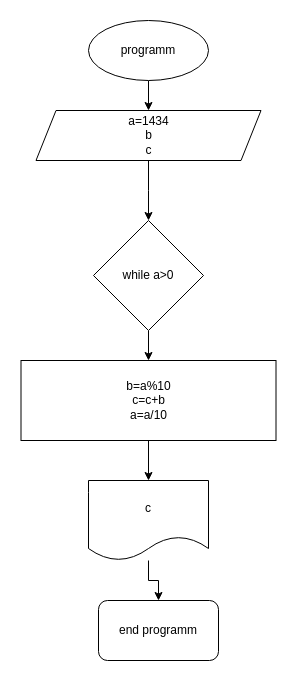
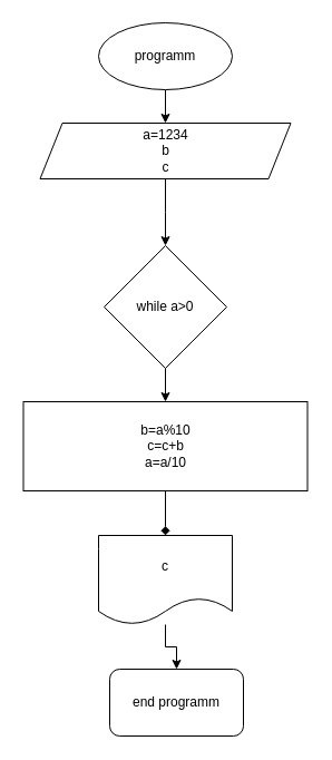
  <mxCell id="0" />
  <mxCell id="1" parent="0" />
  <mxCell id="2" value="" style="edgeStyle=orthogonalEdgeStyle;rounded=0;orthogonalLoop=1;jettySize=auto;html=1;" edge="1" parent="1" source="3" target="5"><mxGeometry relative="1" as="geometry" /></mxCell>
  <mxCell id="3" value="programm" style="ellipse;whiteSpace=wrap;html=1;" vertex="1" parent="1"><mxGeometry x="88" y="20" width="120" height="60" as="geometry" /></mxCell>
  <mxCell id="4" value="" style="edgeStyle=orthogonalEdgeStyle;rounded=0;orthogonalLoop=1;jettySize=auto;html=1;" edge="1" parent="1" source="5"><mxGeometry relative="1" as="geometry"><mxPoint x="148" y="220" as="targetPoint" /></mxGeometry></mxCell>
- <mxCell id="5" value="a=1434&lt;br&gt;b&lt;br&gt;c" style="shape=parallelogram;perimeter=parallelogramPerimeter;whiteSpace=wrap;html=1;fixedSize=1;" vertex="1" parent="1"><mxGeometry x="35.5" y="110" width="225" height="50" as="geometry" /></mxCell>
+ <mxCell id="5" value="a=1234&lt;br&gt;b&lt;br&gt;c" style="shape=parallelogram;perimeter=parallelogramPerimeter;whiteSpace=wrap;html=1;fixedSize=1;" vertex="1" parent="1"><mxGeometry x="35.5" y="110" width="225" height="50" as="geometry" /></mxCell>
  <mxCell id="6" value="" style="edgeStyle=orthogonalEdgeStyle;rounded=0;orthogonalLoop=1;jettySize=auto;html=1;" edge="1" parent="1" source="7" target="9"><mxGeometry relative="1" as="geometry" /></mxCell>
  <mxCell id="7" value="while a&amp;gt;0" style="rhombus;whiteSpace=wrap;html=1;" vertex="1" parent="1"><mxGeometry x="93" y="220" width="110" height="110" as="geometry" /></mxCell>
- <mxCell id="8" value="" style="edgeStyle=orthogonalEdgeStyle;rounded=0;orthogonalLoop=1;jettySize=auto;html=1;" edge="1" parent="1" source="9" target="12"><mxGeometry relative="1" as="geometry" /></mxCell>
+ <mxCell id="8" value="" style="edgeStyle=orthogonalEdgeStyle;rounded=0;orthogonalLoop=1;jettySize=auto;html=1;endArrow=diamond;" edge="1" parent="1" source="9" target="12"><mxGeometry relative="1" as="geometry" /></mxCell>
  <mxCell id="9" value="b=a%10&lt;br&gt;c=c+b&lt;br&gt;a=a/10" style="rounded=0;whiteSpace=wrap;html=1;" vertex="1" parent="1"><mxGeometry x="20.5" y="360" width="255" height="80" as="geometry" /></mxCell>
  <mxCell id="10" value="end programm" style="rounded=1;whiteSpace=wrap;html=1;" vertex="1" parent="1"><mxGeometry x="98" y="600" width="120" height="60" as="geometry" /></mxCell>
  <mxCell id="11" value="" style="edgeStyle=orthogonalEdgeStyle;rounded=0;orthogonalLoop=1;jettySize=auto;html=1;" edge="1" parent="1" source="12" target="10"><mxGeometry relative="1" as="geometry" /></mxCell>
  <mxCell id="12" value="c" style="shape=document;whiteSpace=wrap;html=1;boundedLbl=1;" vertex="1" parent="1"><mxGeometry x="88" y="480" width="120" height="80" as="geometry" /></mxCell>
